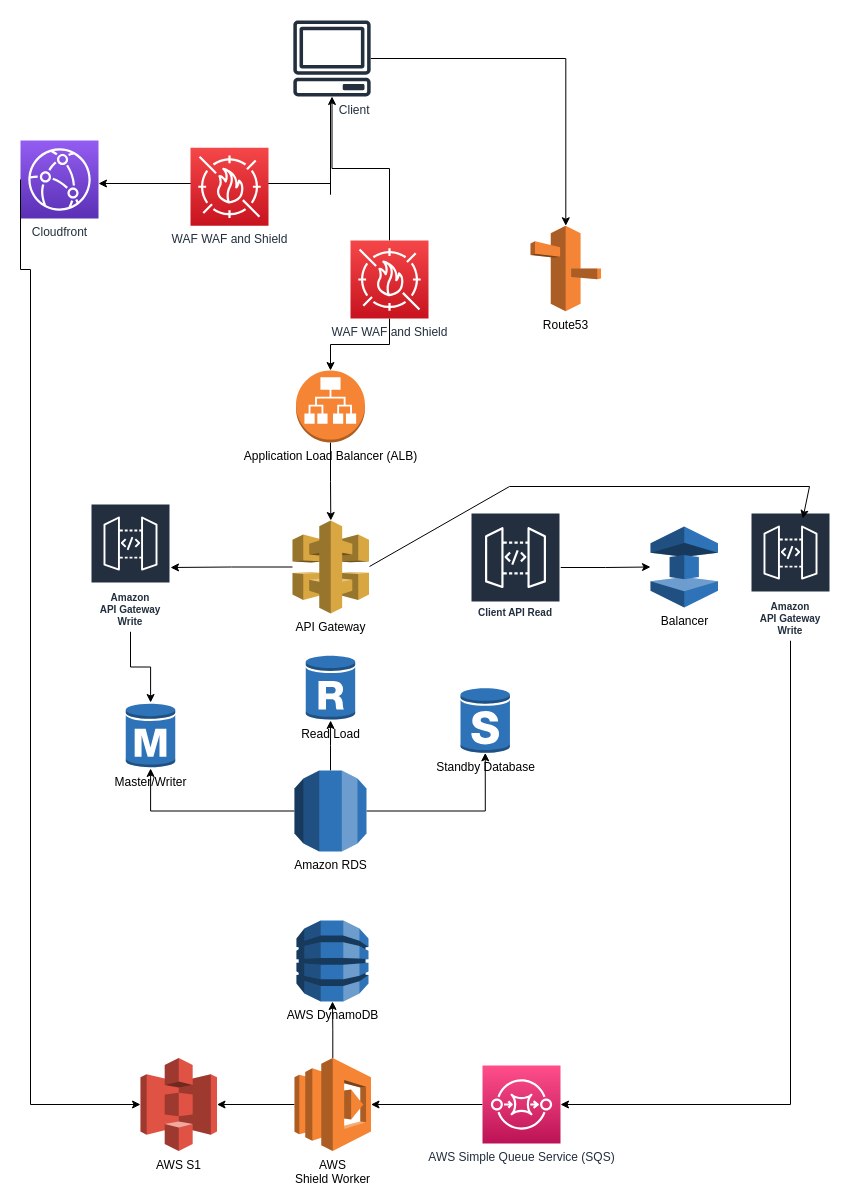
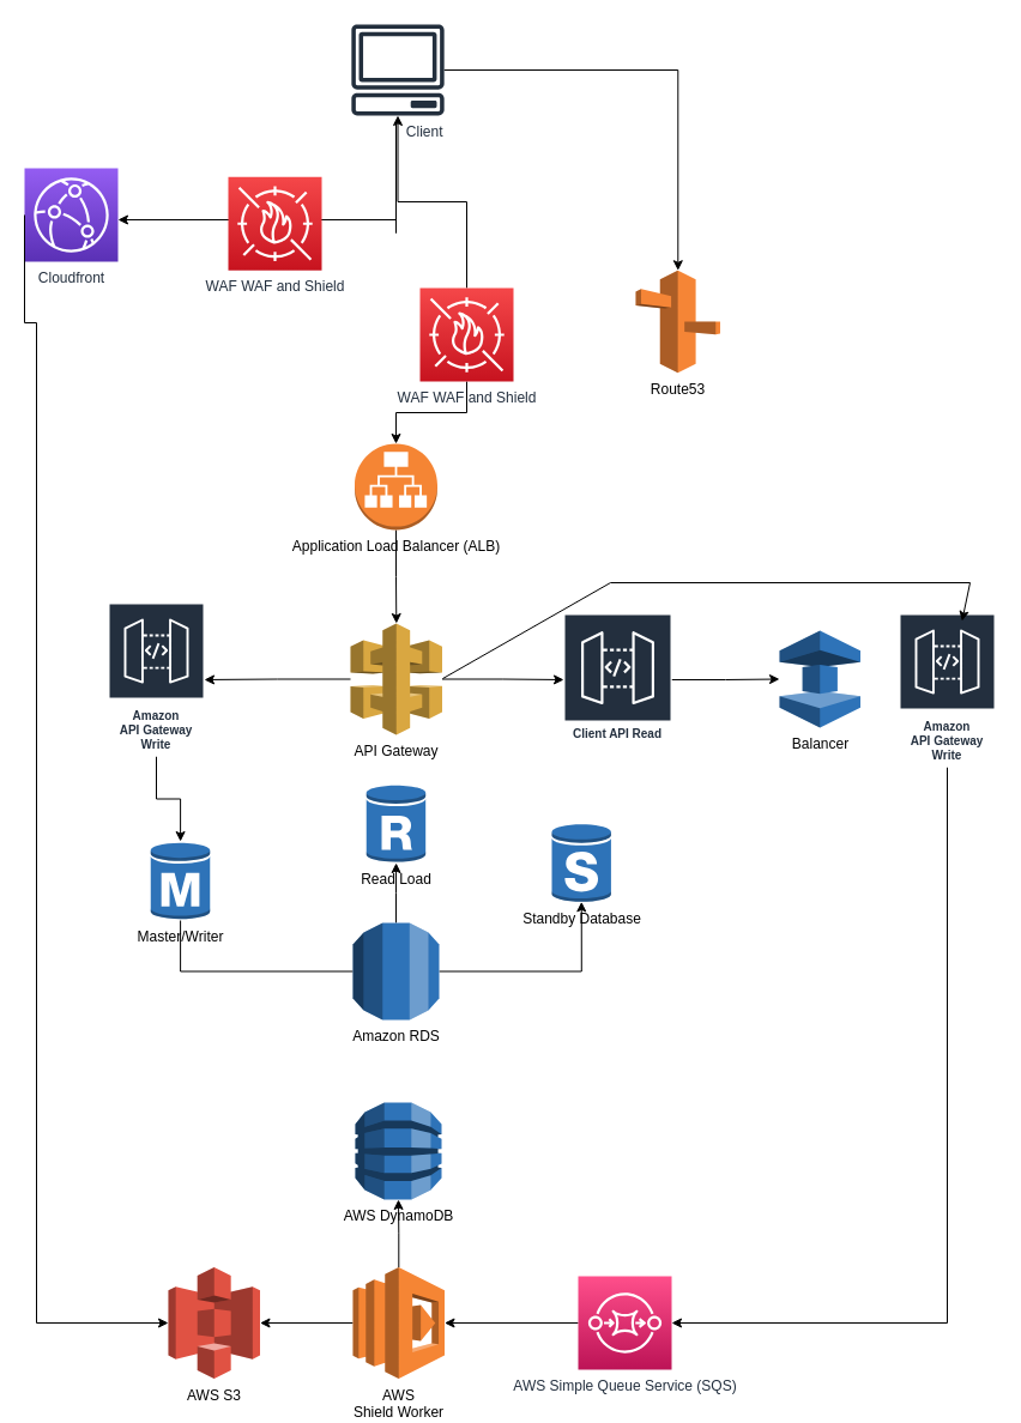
  <mxCell id="0" />
  <mxCell id="1" parent="0" />
  <mxCell id="2" style="edgeStyle=orthogonalEdgeStyle;rounded=0;orthogonalLoop=1;jettySize=auto;html=1;" parent="1" source="16" target="17" edge="1"><mxGeometry relative="1" as="geometry" /></mxCell>
  <mxCell id="3" value="Cloudfront&lt;br&gt;" style="sketch=0;points=[[0,0,0],[0.25,0,0],[0.5,0,0],[0.75,0,0],[1,0,0],[0,1,0],[0.25,1,0],[0.5,1,0],[0.75,1,0],[1,1,0],[0,0.25,0],[0,0.5,0],[0,0.75,0],[1,0.25,0],[1,0.5,0],[1,0.75,0]];outlineConnect=0;fontColor=#232F3E;gradientColor=#945DF2;gradientDirection=north;fillColor=#5A30B5;strokeColor=#ffffff;dashed=0;verticalLabelPosition=bottom;verticalAlign=top;align=center;html=1;fontSize=12;fontStyle=0;aspect=fixed;shape=mxgraph.aws4.resourceIcon;resIcon=mxgraph.aws4.cloudfront;" parent="1" vertex="1"><mxGeometry x="20" y="140" width="78" height="78" as="geometry" /></mxCell>
  <mxCell id="4" style="edgeStyle=orthogonalEdgeStyle;rounded=0;orthogonalLoop=1;jettySize=auto;html=1;" parent="1" edge="1"><mxGeometry relative="1" as="geometry"><Array as="points"><mxPoint x="330" y="194" /><mxPoint x="330" y="194" /></Array><mxPoint x="330" y="100" as="sourcePoint" /><mxPoint x="98" y="183" as="targetPoint" /></mxGeometry></mxCell>
  <mxCell id="5" style="edgeStyle=orthogonalEdgeStyle;rounded=0;orthogonalLoop=1;jettySize=auto;html=1;" parent="1" source="7" target="8" edge="1"><mxGeometry relative="1" as="geometry" /></mxCell>
  <mxCell id="6" style="edgeStyle=orthogonalEdgeStyle;rounded=0;orthogonalLoop=1;jettySize=auto;html=1;startArrow=none;" parent="1" source="38" target="10" edge="1"><mxGeometry relative="1" as="geometry" /></mxCell>
  <mxCell id="7" value="&amp;nbsp; &amp;nbsp; &amp;nbsp; &amp;nbsp; &amp;nbsp; &amp;nbsp; &amp;nbsp;Client" style="sketch=0;outlineConnect=0;fontColor=#232F3E;gradientColor=none;fillColor=#232F3D;strokeColor=none;dashed=0;verticalLabelPosition=bottom;verticalAlign=top;align=center;html=1;fontSize=12;fontStyle=0;aspect=fixed;pointerEvents=1;shape=mxgraph.aws4.client;" parent="1" vertex="1"><mxGeometry x="292.5" y="20" width="78" height="76" as="geometry" /></mxCell>
  <mxCell id="8" value="Route53&lt;br&gt;" style="outlineConnect=0;dashed=0;verticalLabelPosition=bottom;verticalAlign=top;align=center;html=1;shape=mxgraph.aws3.route_53;fillColor=#F58536;gradientColor=none;" parent="1" vertex="1"><mxGeometry x="530" y="225.25" width="70.5" height="85.5" as="geometry" /></mxCell>
  <mxCell id="9" style="edgeStyle=orthogonalEdgeStyle;rounded=0;orthogonalLoop=1;jettySize=auto;html=1;" parent="1" source="10" target="13" edge="1"><mxGeometry relative="1" as="geometry"><mxPoint x="220" y="590" as="targetPoint" /></mxGeometry></mxCell>
  <mxCell id="10" value="Application Load Balancer (ALB)&lt;br&gt;" style="outlineConnect=0;dashed=0;verticalLabelPosition=bottom;verticalAlign=top;align=center;html=1;shape=mxgraph.aws3.application_load_balancer;fillColor=#F58534;gradientColor=none;" parent="1" vertex="1"><mxGeometry x="295.5" y="370" width="69" height="72" as="geometry" /></mxCell>
  <mxCell id="11" style="edgeStyle=orthogonalEdgeStyle;rounded=0;orthogonalLoop=1;jettySize=auto;html=1;" parent="1" source="13" target="15" edge="1"><mxGeometry relative="1" as="geometry" /></mxCell>
+ <mxCell id="12" style="edgeStyle=orthogonalEdgeStyle;rounded=0;orthogonalLoop=1;jettySize=auto;html=1;" parent="1" source="13" target="16" edge="1"><mxGeometry relative="1" as="geometry" /></mxCell>
  <mxCell id="13" value="API Gateway&lt;br&gt;" style="outlineConnect=0;dashed=0;verticalLabelPosition=bottom;verticalAlign=top;align=center;html=1;shape=mxgraph.aws3.api_gateway;fillColor=#D9A741;gradientColor=none;" parent="1" vertex="1"><mxGeometry x="292" y="520" width="76.5" height="93" as="geometry" /></mxCell>
  <mxCell id="14" style="edgeStyle=orthogonalEdgeStyle;rounded=0;orthogonalLoop=1;jettySize=auto;html=1;" parent="1" source="15" target="24" edge="1"><mxGeometry relative="1" as="geometry" /></mxCell>
  <mxCell id="15" value="Amazon &lt;br&gt;API Gateway Write" style="sketch=0;outlineConnect=0;fontColor=#232F3E;gradientColor=none;strokeColor=#ffffff;fillColor=#232F3E;dashed=0;verticalLabelPosition=middle;verticalAlign=bottom;align=center;html=1;whiteSpace=wrap;fontSize=10;fontStyle=1;spacing=3;shape=mxgraph.aws4.productIcon;prIcon=mxgraph.aws4.api_gateway;" parent="1" vertex="1"><mxGeometry x="90" y="503" width="80" height="128" as="geometry" /></mxCell>
  <mxCell id="16" value="Client API Read" style="sketch=0;outlineConnect=0;fontColor=#232F3E;gradientColor=none;strokeColor=#ffffff;fillColor=#232F3E;dashed=0;verticalLabelPosition=middle;verticalAlign=bottom;align=center;html=1;whiteSpace=wrap;fontSize=10;fontStyle=1;spacing=3;shape=mxgraph.aws4.productIcon;prIcon=mxgraph.aws4.api_gateway;" parent="1" vertex="1"><mxGeometry x="470" y="512" width="90" height="110" as="geometry" /></mxCell>
  <mxCell id="17" value="Balancer&lt;br&gt;" style="outlineConnect=0;dashed=0;verticalLabelPosition=bottom;verticalAlign=top;align=center;html=1;shape=mxgraph.aws3.elasticache;fillColor=#2E73B8;gradientColor=none;" parent="1" vertex="1"><mxGeometry x="650" y="526" width="67.5" height="81" as="geometry" /></mxCell>
- <mxCell id="18" style="edgeStyle=orthogonalEdgeStyle;rounded=0;orthogonalLoop=1;jettySize=auto;html=1;" parent="1" source="21" target="24" edge="1"><mxGeometry relative="1" as="geometry" /></mxCell>
+ <mxCell id="18" style="edgeStyle=orthogonalEdgeStyle;rounded=0;orthogonalLoop=1;jettySize=auto;html=1;endArrow=none;" parent="1" source="21" target="24" edge="1"><mxGeometry relative="1" as="geometry" /></mxCell>
  <mxCell id="19" style="edgeStyle=orthogonalEdgeStyle;rounded=0;orthogonalLoop=1;jettySize=auto;html=1;" parent="1" source="21" target="22" edge="1"><mxGeometry relative="1" as="geometry" /></mxCell>
  <mxCell id="20" style="edgeStyle=orthogonalEdgeStyle;rounded=0;orthogonalLoop=1;jettySize=auto;html=1;entryX=0.5;entryY=0.99;entryDx=0;entryDy=0;entryPerimeter=0;" parent="1" source="21" target="23" edge="1"><mxGeometry relative="1" as="geometry" /></mxCell>
  <mxCell id="21" value="Amazon RDS&lt;br&gt;" style="outlineConnect=0;dashed=0;verticalLabelPosition=bottom;verticalAlign=top;align=center;html=1;shape=mxgraph.aws3.rds;fillColor=#2E73B8;gradientColor=none;" parent="1" vertex="1"><mxGeometry x="294" y="770" width="72" height="81" as="geometry" /></mxCell>
  <mxCell id="22" value="Read Load" style="outlineConnect=0;dashed=0;verticalLabelPosition=bottom;verticalAlign=top;align=center;html=1;shape=mxgraph.aws3.rds_db_instance_read_replica;fillColor=#2E73B8;gradientColor=none;" parent="1" vertex="1"><mxGeometry x="305.25" y="654" width="49.5" height="66" as="geometry" /></mxCell>
  <mxCell id="23" value="Standby Database&lt;br&gt;" style="outlineConnect=0;dashed=0;verticalLabelPosition=bottom;verticalAlign=top;align=center;html=1;shape=mxgraph.aws3.rds_db_instance_standby_multi_az;fillColor=#2E73B8;gradientColor=none;" parent="1" vertex="1"><mxGeometry x="460" y="687" width="49.5" height="66" as="geometry" /></mxCell>
  <mxCell id="24" value="Master/Writer&lt;br&gt;" style="outlineConnect=0;dashed=0;verticalLabelPosition=bottom;verticalAlign=top;align=center;html=1;shape=mxgraph.aws3.rds_db_instance;fillColor=#2E73B8;gradientColor=none;" parent="1" vertex="1"><mxGeometry x="125.25" y="702" width="49.5" height="66" as="geometry" /></mxCell>
  <mxCell id="25" style="edgeStyle=orthogonalEdgeStyle;rounded=0;orthogonalLoop=1;jettySize=auto;html=1;exitX=0;exitY=0.5;exitDx=0;exitDy=0;exitPerimeter=0;" parent="1" source="3" target="26" edge="1"><mxGeometry relative="1" as="geometry"><Array as="points"><mxPoint x="30" y="269" /><mxPoint x="30" y="1104" /></Array></mxGeometry></mxCell>
- <mxCell id="26" value="AWS S1" style="outlineConnect=0;dashed=0;verticalLabelPosition=bottom;verticalAlign=top;align=center;html=1;shape=mxgraph.aws3.s3;fillColor=#E05243;gradientColor=none;" parent="1" vertex="1"><mxGeometry x="140" y="1057.5" width="76.5" height="93" as="geometry" /></mxCell>
+ <mxCell id="26" value="AWS S3" style="outlineConnect=0;dashed=0;verticalLabelPosition=bottom;verticalAlign=top;align=center;html=1;shape=mxgraph.aws3.s3;fillColor=#E05243;gradientColor=none;" parent="1" vertex="1"><mxGeometry x="140" y="1057.5" width="76.5" height="93" as="geometry" /></mxCell>
  <mxCell id="27" style="edgeStyle=orthogonalEdgeStyle;rounded=0;orthogonalLoop=1;jettySize=auto;html=1;" parent="1" source="29" target="26" edge="1"><mxGeometry relative="1" as="geometry" /></mxCell>
  <mxCell id="28" style="edgeStyle=orthogonalEdgeStyle;rounded=0;orthogonalLoop=1;jettySize=auto;html=1;" parent="1" source="29" target="32" edge="1"><mxGeometry relative="1" as="geometry" /></mxCell>
  <mxCell id="29" value="AWS &lt;br&gt;Shield Worker" style="outlineConnect=0;dashed=0;verticalLabelPosition=bottom;verticalAlign=top;align=center;html=1;shape=mxgraph.aws3.lambda;fillColor=#F58534;gradientColor=none;" parent="1" vertex="1"><mxGeometry x="294" y="1057.5" width="76.5" height="93" as="geometry" /></mxCell>
  <mxCell id="30" style="edgeStyle=orthogonalEdgeStyle;rounded=0;orthogonalLoop=1;jettySize=auto;html=1;" parent="1" source="31" target="29" edge="1"><mxGeometry relative="1" as="geometry" /></mxCell>
  <mxCell id="31" value="AWS Simple Queue Service (SQS)" style="sketch=0;points=[[0,0,0],[0.25,0,0],[0.5,0,0],[0.75,0,0],[1,0,0],[0,1,0],[0.25,1,0],[0.5,1,0],[0.75,1,0],[1,1,0],[0,0.25,0],[0,0.5,0],[0,0.75,0],[1,0.25,0],[1,0.5,0],[1,0.75,0]];outlineConnect=0;fontColor=#232F3E;gradientColor=#FF4F8B;gradientDirection=north;fillColor=#BC1356;strokeColor=#ffffff;dashed=0;verticalLabelPosition=bottom;verticalAlign=top;align=center;html=1;fontSize=12;fontStyle=0;aspect=fixed;shape=mxgraph.aws4.resourceIcon;resIcon=mxgraph.aws4.sqs;" parent="1" vertex="1"><mxGeometry x="482" y="1065" width="78" height="78" as="geometry" /></mxCell>
  <mxCell id="32" value="AWS DynamoDB&lt;br&gt;" style="outlineConnect=0;dashed=0;verticalLabelPosition=bottom;verticalAlign=top;align=center;html=1;shape=mxgraph.aws3.dynamo_db;fillColor=#2E73B8;gradientColor=none;" parent="1" vertex="1"><mxGeometry x="296" y="920" width="72" height="81" as="geometry" /></mxCell>
  <mxCell id="33" style="edgeStyle=orthogonalEdgeStyle;rounded=0;orthogonalLoop=1;jettySize=auto;html=1;entryX=1;entryY=0.5;entryDx=0;entryDy=0;entryPerimeter=0;" parent="1" source="34" target="31" edge="1"><mxGeometry relative="1" as="geometry"><mxPoint x="760" y="1120" as="targetPoint" /><Array as="points"><mxPoint x="790" y="1104" /></Array></mxGeometry></mxCell>
  <mxCell id="34" value="Amazon &lt;br&gt;API Gateway Write" style="sketch=0;outlineConnect=0;fontColor=#232F3E;gradientColor=none;strokeColor=#ffffff;fillColor=#232F3E;dashed=0;verticalLabelPosition=middle;verticalAlign=bottom;align=center;html=1;whiteSpace=wrap;fontSize=10;fontStyle=1;spacing=3;shape=mxgraph.aws4.productIcon;prIcon=mxgraph.aws4.api_gateway;" parent="1" vertex="1"><mxGeometry x="750" y="512" width="80" height="128" as="geometry" /></mxCell>
  <mxCell id="35" value="" style="endArrow=classic;html=1;rounded=0;" parent="1" edge="1"><mxGeometry width="50" height="50" relative="1" as="geometry"><mxPoint x="369" y="566" as="sourcePoint" /><mxPoint x="802.333" y="518" as="targetPoint" /><Array as="points"><mxPoint x="509" y="486" /><mxPoint x="809" y="486" /></Array></mxGeometry></mxCell>
  <mxCell id="36" value="WAF WAF and Shield&lt;br&gt;" style="sketch=0;points=[[0,0,0],[0.25,0,0],[0.5,0,0],[0.75,0,0],[1,0,0],[0,1,0],[0.25,1,0],[0.5,1,0],[0.75,1,0],[1,1,0],[0,0.25,0],[0,0.5,0],[0,0.75,0],[1,0.25,0],[1,0.5,0],[1,0.75,0]];outlineConnect=0;fontColor=#232F3E;gradientColor=#F54749;gradientDirection=north;fillColor=#C7131F;strokeColor=#ffffff;dashed=0;verticalLabelPosition=bottom;verticalAlign=top;align=center;html=1;fontSize=12;fontStyle=0;aspect=fixed;shape=mxgraph.aws4.resourceIcon;resIcon=mxgraph.aws4.waf;" vertex="1" parent="1"><mxGeometry x="190" y="147.25" width="78" height="78" as="geometry" /></mxCell>
  <mxCell id="37" style="edgeStyle=orthogonalEdgeStyle;rounded=0;orthogonalLoop=1;jettySize=auto;html=1;" edge="1" parent="1" source="38" target="7"><mxGeometry relative="1" as="geometry" /></mxCell>
  <mxCell id="38" value="WAF WAF and Shield&lt;br&gt;" style="sketch=0;points=[[0,0,0],[0.25,0,0],[0.5,0,0],[0.75,0,0],[1,0,0],[0,1,0],[0.25,1,0],[0.5,1,0],[0.75,1,0],[1,1,0],[0,0.25,0],[0,0.5,0],[0,0.75,0],[1,0.25,0],[1,0.5,0],[1,0.75,0]];outlineConnect=0;fontColor=#232F3E;gradientColor=#F54749;gradientDirection=north;fillColor=#C7131F;strokeColor=#ffffff;dashed=0;verticalLabelPosition=bottom;verticalAlign=top;align=center;html=1;fontSize=12;fontStyle=0;aspect=fixed;shape=mxgraph.aws4.resourceIcon;resIcon=mxgraph.aws4.waf;" parent="1" vertex="1"><mxGeometry x="350" y="240" width="78" height="78" as="geometry" /></mxCell>
